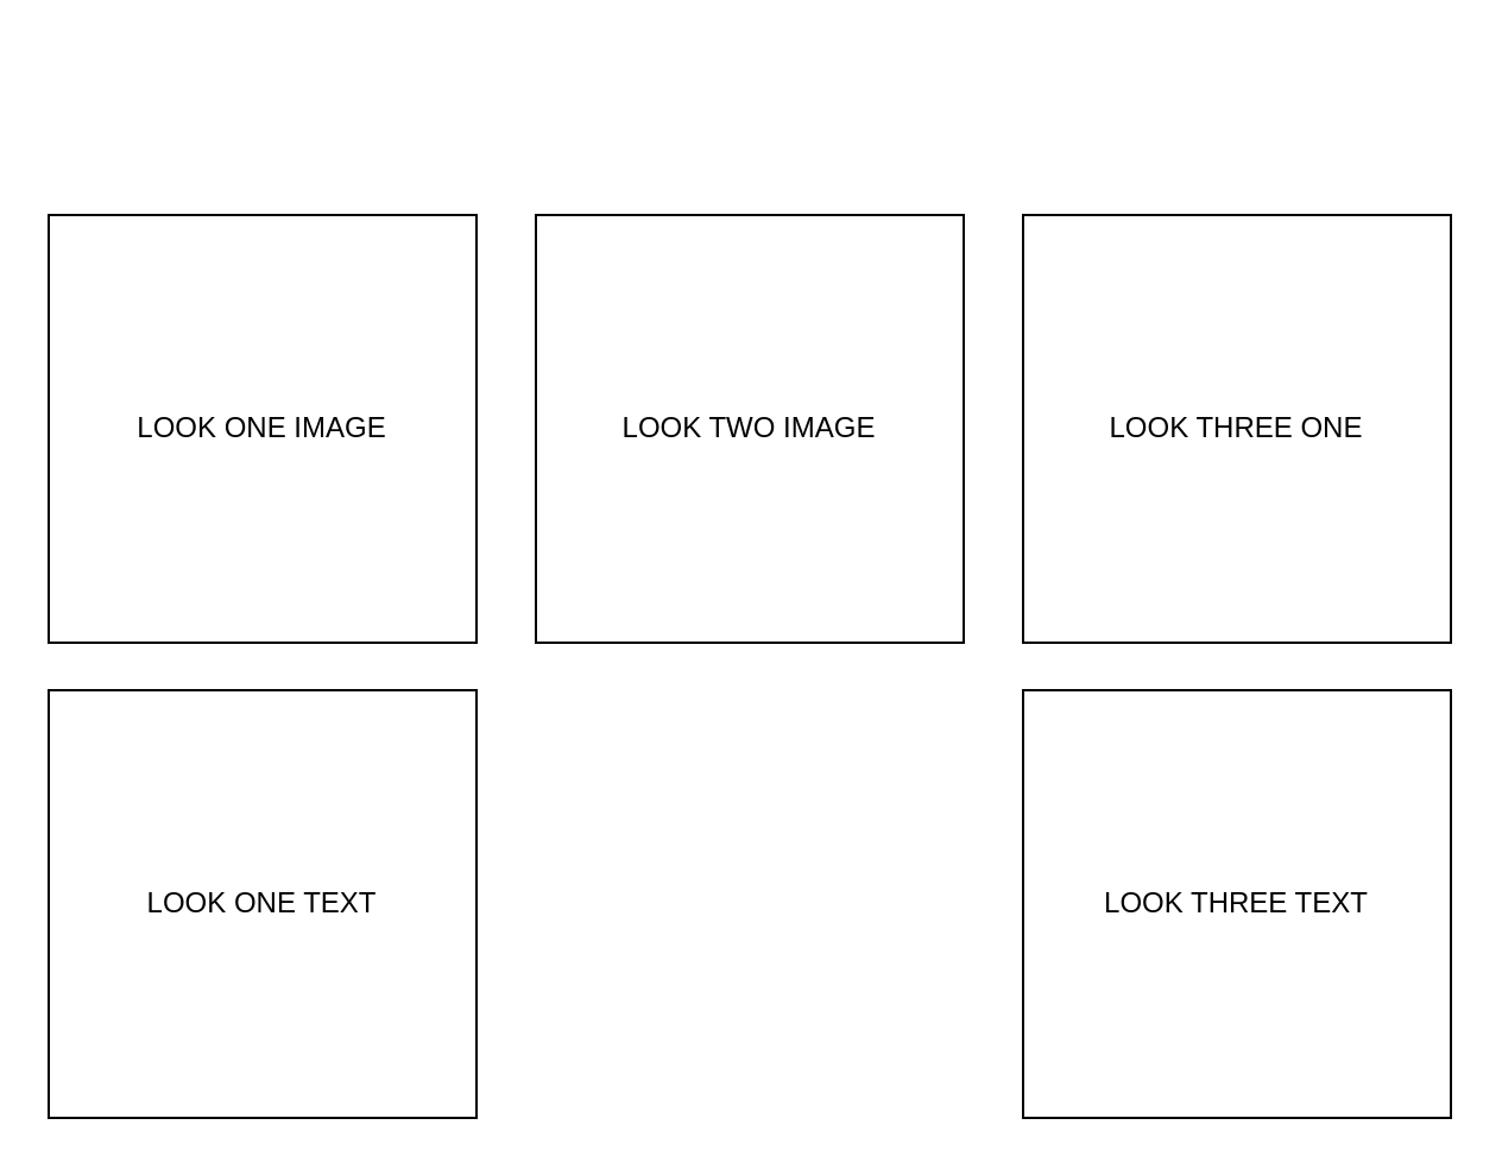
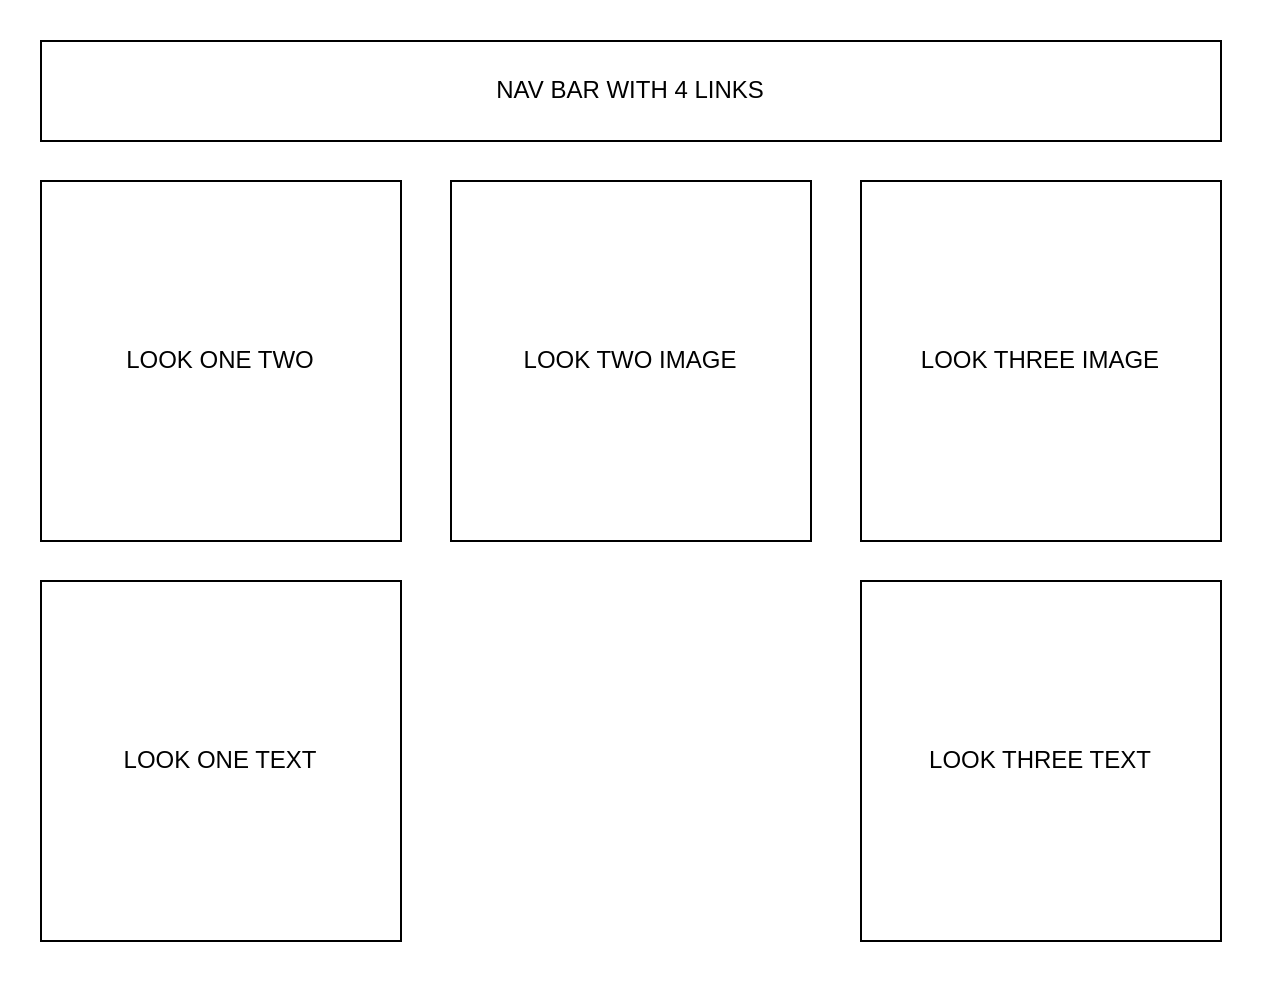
  <mxCell id="0" />
  <mxCell id="1" parent="0" />
- <mxCell id="3" value="LOOK ONE IMAGE" style="whiteSpace=wrap;html=1;aspect=fixed;" vertex="1" parent="1"><mxGeometry x="20" y="90" width="180" height="180" as="geometry" /></mxCell>
+ <mxCell id="2" value="NAV BAR WITH 4 LINKS" style="rounded=0;whiteSpace=wrap;html=1;" parent="1" vertex="1"><mxGeometry x="20" y="20" width="590" height="50" as="geometry" /></mxCell>
+ <mxCell id="3" value="LOOK ONE TWO" style="whiteSpace=wrap;html=1;aspect=fixed;" vertex="1" parent="1"><mxGeometry x="20" y="90" width="180" height="180" as="geometry" /></mxCell>
  <mxCell id="4" value="LOOK TWO IMAGE" style="whiteSpace=wrap;html=1;aspect=fixed;" vertex="1" parent="1"><mxGeometry x="225" y="90" width="180" height="180" as="geometry" /></mxCell>
- <mxCell id="5" value="LOOK THREE ONE" style="whiteSpace=wrap;html=1;aspect=fixed;" vertex="1" parent="1"><mxGeometry x="430" y="90" width="180" height="180" as="geometry" /></mxCell>
+ <mxCell id="5" value="LOOK THREE IMAGE" style="whiteSpace=wrap;html=1;aspect=fixed;" vertex="1" parent="1"><mxGeometry x="430" y="90" width="180" height="180" as="geometry" /></mxCell>
  <mxCell id="6" value="LOOK ONE TEXT" style="whiteSpace=wrap;html=1;aspect=fixed;" vertex="1" parent="1"><mxGeometry x="20" y="290" width="180" height="180" as="geometry" /></mxCell>
  <mxCell id="7" value="LOOK THREE TEXT" style="whiteSpace=wrap;html=1;aspect=fixed;" vertex="1" parent="1"><mxGeometry x="430" y="290" width="180" height="180" as="geometry" /></mxCell>
